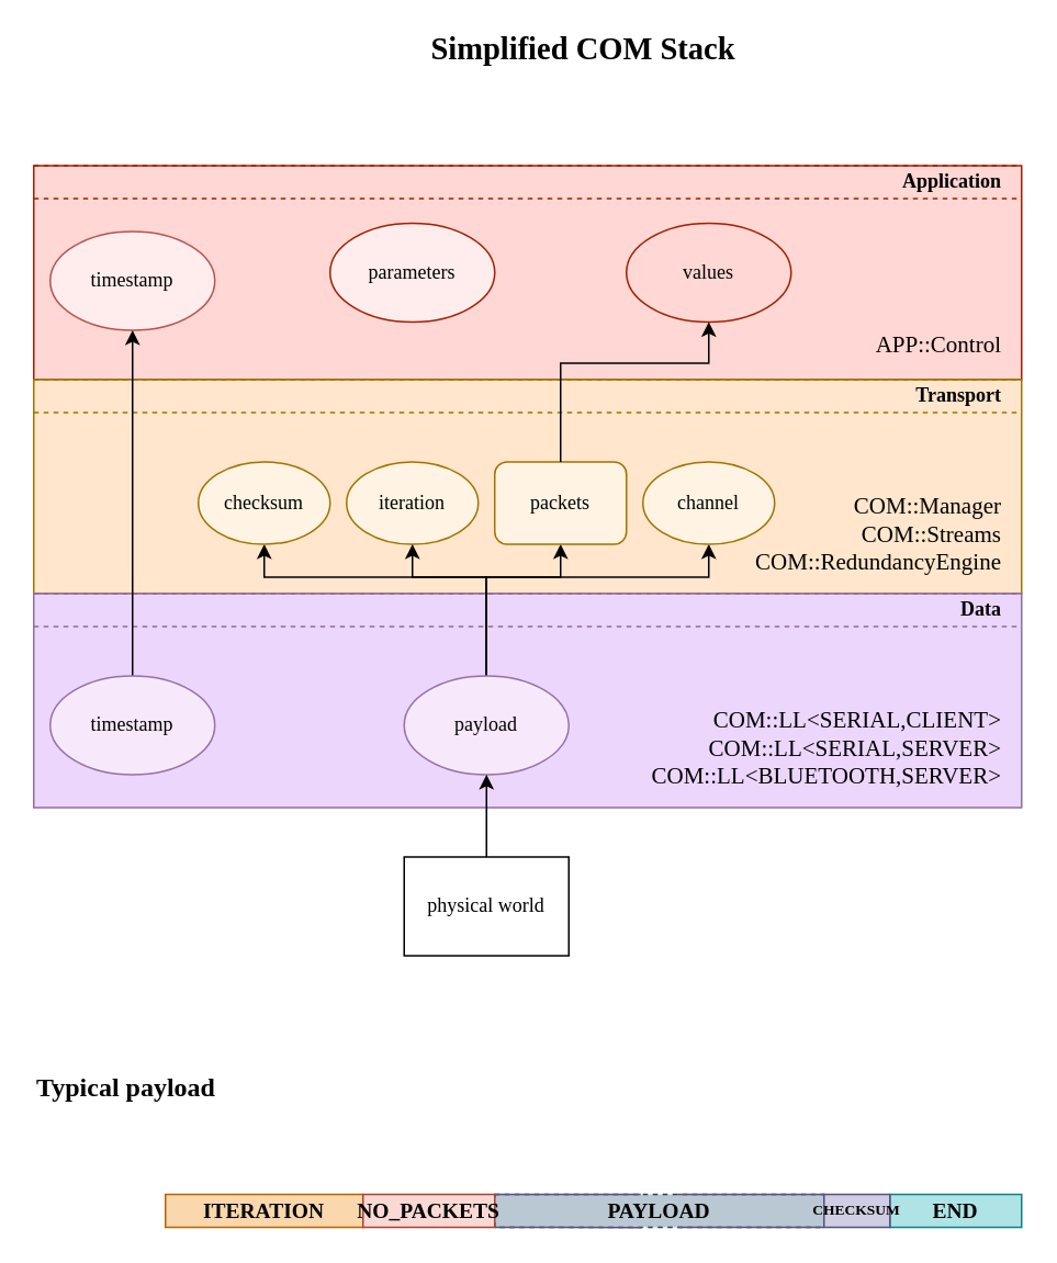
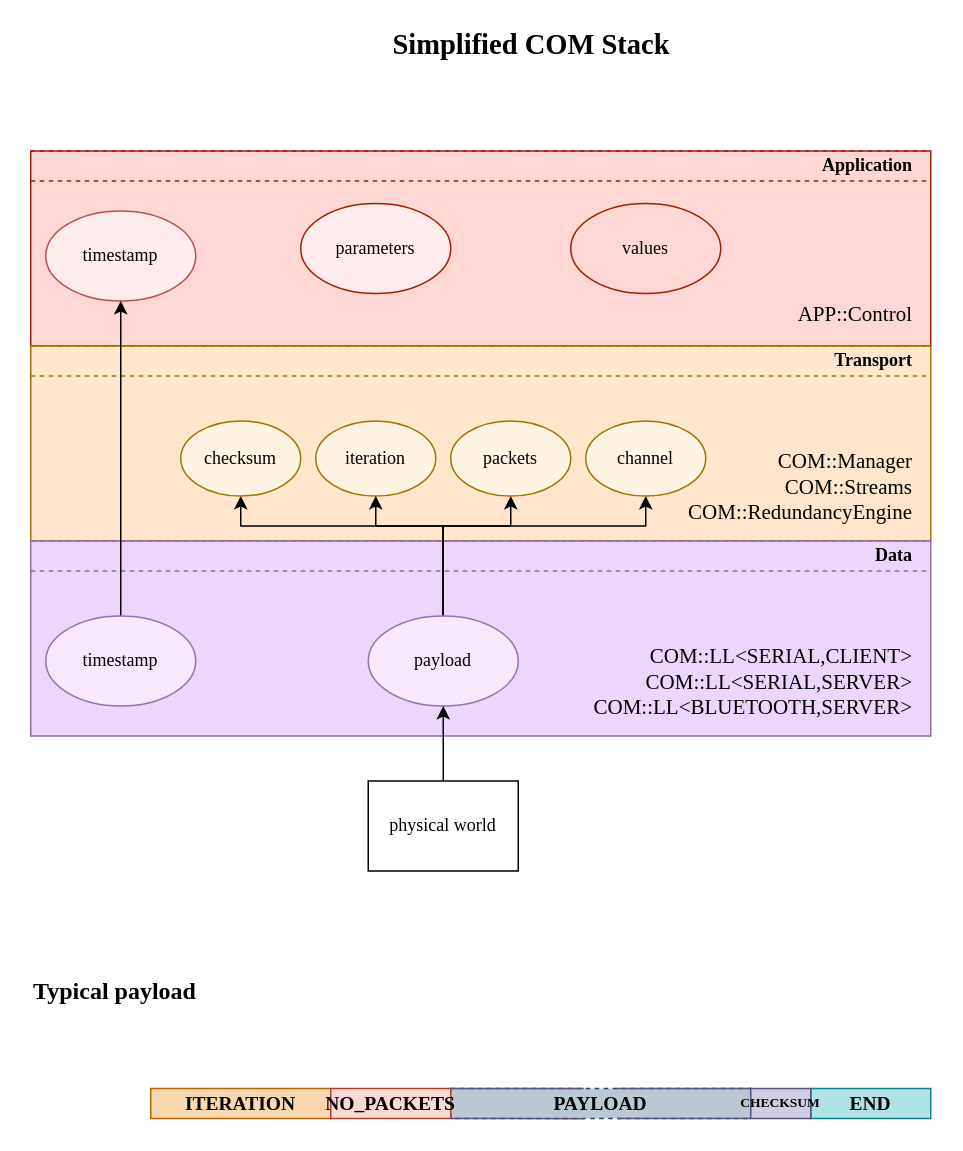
  <mxCell id="0" />
  <mxCell id="1" parent="0" />
  <mxCell id="2" value="PAYLOAD" style="rounded=0;whiteSpace=wrap;html=1;strokeColor=#23445d;fillColor=#bac8d3;fontFamily=Consolas;fontSize=13;align=center;fontStyle=1;dashed=1;" parent="1" vertex="1"><mxGeometry x="300" y="725" width="200" height="20" as="geometry" /></mxCell>
  <mxCell id="3" value="" style="rounded=0;whiteSpace=wrap;html=1;fontFamily=Consolas;fontSize=14;align=right;fillColor=#FFD7D4;strokeColor=#A12102;" parent="1" vertex="1"><mxGeometry x="20" y="100" width="600" height="130" as="geometry" /></mxCell>
  <mxCell id="4" value="" style="endArrow=none;dashed=1;html=1;fontFamily=Consolas;fillColor=#f8cecc;strokeColor=#A12102;" parent="1" edge="1"><mxGeometry width="50" height="50" relative="1" as="geometry"><mxPoint x="20" y="100" as="sourcePoint" /><mxPoint x="620" y="100" as="targetPoint" /></mxGeometry></mxCell>
  <mxCell id="5" value="Application" style="text;html=1;strokeColor=none;fillColor=none;align=right;verticalAlign=middle;whiteSpace=wrap;rounded=0;fontFamily=Consolas;fontStyle=1" parent="1" vertex="1"><mxGeometry x="530" y="100" width="80" height="20" as="geometry" /></mxCell>
  <mxCell id="6" value="values" style="ellipse;whiteSpace=wrap;html=1;fontFamily=Consolas;strokeColor=#A12102;fillColor=#ffd7d4;" parent="1" vertex="1"><mxGeometry x="380" y="135" width="100" height="60" as="geometry" /></mxCell>
  <mxCell id="7" value="timestamp" style="ellipse;whiteSpace=wrap;html=1;fontFamily=Consolas;strokeColor=#b85450;fillColor=#FFEDED;" parent="1" vertex="1"><mxGeometry x="30" y="140" width="100" height="60" as="geometry" /></mxCell>
  <mxCell id="8" value="APP::Control" style="text;html=1;strokeColor=none;fillColor=none;align=right;verticalAlign=middle;whiteSpace=wrap;rounded=0;fontFamily=Consolas;fontSize=14;" parent="1" vertex="1"><mxGeometry x="530" y="200" width="80" height="20" as="geometry" /></mxCell>
  <mxCell id="9" value="" style="endArrow=none;dashed=1;html=1;fontFamily=Consolas;fillColor=#f8cecc;strokeColor=#A12102;" parent="1" edge="1"><mxGeometry width="50" height="50" relative="1" as="geometry"><mxPoint x="20" y="120" as="sourcePoint" /><mxPoint x="620" y="120" as="targetPoint" /></mxGeometry></mxCell>
  <mxCell id="10" value="parameters" style="ellipse;whiteSpace=wrap;html=1;fontFamily=Consolas;strokeColor=#A12102;fillColor=#FFEDED;" parent="1" vertex="1"><mxGeometry x="200" y="135" width="100" height="60" as="geometry" /></mxCell>
  <mxCell id="11" value="" style="rounded=0;whiteSpace=wrap;html=1;fontFamily=Consolas;fontSize=14;align=right;fillColor=#ffe6cc;strokeColor=#A17400;" parent="1" vertex="1"><mxGeometry x="20" y="230" width="600" height="130" as="geometry" /></mxCell>
  <mxCell id="12" value="" style="endArrow=none;dashed=1;html=1;fontFamily=Consolas;fillColor=#d5e8d4;strokeColor=#A17400;" parent="1" edge="1"><mxGeometry width="50" height="50" relative="1" as="geometry"><mxPoint x="20" y="230" as="sourcePoint" /><mxPoint x="620" y="230" as="targetPoint" /></mxGeometry></mxCell>
  <mxCell id="13" value="" style="endArrow=none;dashed=1;html=1;fontFamily=Consolas;fillColor=#d5e8d4;strokeColor=#A17400;" parent="1" edge="1"><mxGeometry width="50" height="50" relative="1" as="geometry"><mxPoint x="20" y="250" as="sourcePoint" /><mxPoint x="620" y="250" as="targetPoint" /></mxGeometry></mxCell>
  <mxCell id="14" value="Transport" style="text;html=1;strokeColor=none;fillColor=none;align=right;verticalAlign=middle;whiteSpace=wrap;rounded=0;fontFamily=Consolas;fontStyle=1" parent="1" vertex="1"><mxGeometry x="570" y="230" width="40" height="20" as="geometry" /></mxCell>
  <mxCell id="15" value="COM::Manager&lt;br&gt;COM::Streams&lt;br&gt;COM::RedundancyEngine" style="text;html=1;strokeColor=none;fillColor=none;align=right;verticalAlign=middle;whiteSpace=wrap;rounded=0;fontFamily=Consolas;fontSize=14;" parent="1" vertex="1"><mxGeometry x="470" y="300" width="140" height="50" as="geometry" /></mxCell>
  <mxCell id="16" value="iteration" style="ellipse;whiteSpace=wrap;html=1;fontFamily=Consolas;fillColor=#FFF3E3;strokeColor=#A17400;" parent="1" vertex="1"><mxGeometry x="210" y="280" width="80" height="50" as="geometry" /></mxCell>
  <mxCell id="17" value="" style="rounded=0;whiteSpace=wrap;html=1;fontFamily=Consolas;fontSize=14;align=right;strokeColor=#8F6E9E;fillColor=#ECD6FC;" parent="1" vertex="1"><mxGeometry x="20" y="360" width="600" height="130" as="geometry" /></mxCell>
  <mxCell id="18" style="edgeStyle=orthogonalEdgeStyle;rounded=0;orthogonalLoop=1;jettySize=auto;html=1;exitX=0.5;exitY=0;exitDx=0;exitDy=0;entryX=0.5;entryY=1;entryDx=0;entryDy=0;" parent="1" source="22" target="16" edge="1"><mxGeometry relative="1" as="geometry"><Array as="points"><mxPoint x="295" y="350" /><mxPoint x="250" y="350" /></Array></mxGeometry></mxCell>
  <mxCell id="19" style="edgeStyle=orthogonalEdgeStyle;rounded=0;orthogonalLoop=1;jettySize=auto;html=1;exitX=0.5;exitY=0;exitDx=0;exitDy=0;entryX=0.5;entryY=1;entryDx=0;entryDy=0;" parent="1" source="22" target="27" edge="1"><mxGeometry relative="1" as="geometry"><Array as="points"><mxPoint x="295" y="350" /><mxPoint x="340" y="350" /></Array></mxGeometry></mxCell>
  <mxCell id="20" style="edgeStyle=orthogonalEdgeStyle;rounded=0;orthogonalLoop=1;jettySize=auto;html=1;exitX=0.5;exitY=0;exitDx=0;exitDy=0;entryX=0.5;entryY=1;entryDx=0;entryDy=0;" parent="1" source="22" target="29" edge="1"><mxGeometry relative="1" as="geometry"><Array as="points"><mxPoint x="295" y="350" /><mxPoint x="430" y="350" /></Array></mxGeometry></mxCell>
  <mxCell id="21" style="edgeStyle=orthogonalEdgeStyle;rounded=0;orthogonalLoop=1;jettySize=auto;html=1;exitX=0.5;exitY=0;exitDx=0;exitDy=0;entryX=0.5;entryY=1;entryDx=0;entryDy=0;fontFamily=Consolas;fontSize=9;" parent="1" source="22" target="42" edge="1"><mxGeometry relative="1" as="geometry"><Array as="points"><mxPoint x="295" y="350" /><mxPoint x="160" y="350" /></Array></mxGeometry></mxCell>
  <mxCell id="22" value="payload" style="ellipse;whiteSpace=wrap;html=1;fontFamily=Consolas;strokeColor=#9673a6;fillColor=#F7E8FC;" parent="1" vertex="1"><mxGeometry x="245" y="410" width="100" height="60" as="geometry" /></mxCell>
  <mxCell id="23" value="" style="endArrow=none;dashed=1;html=1;fontFamily=Consolas;fillColor=#dae8fc;strokeColor=#8F6E9E;" parent="1" edge="1"><mxGeometry width="50" height="50" relative="1" as="geometry"><mxPoint x="20" y="380" as="sourcePoint" /><mxPoint x="620" y="380" as="targetPoint" /></mxGeometry></mxCell>
  <mxCell id="24" value="" style="endArrow=none;dashed=1;html=1;fontFamily=Consolas;fillColor=#dae8fc;strokeColor=#8F6E9E;" parent="1" edge="1"><mxGeometry width="50" height="50" relative="1" as="geometry"><mxPoint x="20" y="360" as="sourcePoint" /><mxPoint x="620" y="360" as="targetPoint" /></mxGeometry></mxCell>
  <mxCell id="25" value="Data" style="text;html=1;strokeColor=none;fillColor=none;align=right;verticalAlign=middle;whiteSpace=wrap;rounded=0;fontFamily=Consolas;fontStyle=1" parent="1" vertex="1"><mxGeometry x="570" y="360" width="40" height="20" as="geometry" /></mxCell>
  <mxCell id="26" value="Simplified COM Stack" style="text;html=1;strokeColor=none;fillColor=none;align=center;verticalAlign=middle;whiteSpace=wrap;rounded=0;fontFamily=Consolas;fontSize=19;fontStyle=1" parent="1" vertex="1"><mxGeometry x="238" y="20" width="232" height="20" as="geometry" /></mxCell>
- <mxCell id="27" value="packets" style="whiteSpace=wrap;html=1;fontFamily=Consolas;fillColor=#FFF3E3;strokeColor=#A17400;rounded=1;" parent="1" vertex="1"><mxGeometry x="300" y="280" width="80" height="50" as="geometry" /></mxCell>
- <mxCell id="28" style="edgeStyle=orthogonalEdgeStyle;rounded=0;orthogonalLoop=1;jettySize=auto;html=1;exitX=0.5;exitY=0;exitDx=0;exitDy=0;entryX=0.5;entryY=1;entryDx=0;entryDy=0;" parent="1" source="27" target="6" edge="1"><mxGeometry relative="1" as="geometry"><Array as="points"><mxPoint x="340" y="220" /><mxPoint x="430" y="220" /></Array></mxGeometry></mxCell>
+ <mxCell id="27" value="packets" style="ellipse;whiteSpace=wrap;html=1;fontFamily=Consolas;fillColor=#FFF3E3;strokeColor=#A17400;" parent="1" vertex="1"><mxGeometry x="300" y="280" width="80" height="50" as="geometry" /></mxCell>
  <mxCell id="29" value="channel" style="ellipse;whiteSpace=wrap;html=1;fontFamily=Consolas;fillColor=#FFF3E3;strokeColor=#A17400;" parent="1" vertex="1"><mxGeometry x="390" y="280" width="80" height="50" as="geometry" /></mxCell>
  <mxCell id="30" value="COM::LL&amp;lt;SERIAL,CLIENT&amp;gt;&lt;br&gt;COM::LL&amp;lt;SERIAL,SERVER&amp;gt;&lt;br&gt;COM::LL&amp;lt;BLUETOOTH,SERVER&amp;gt;" style="text;html=1;strokeColor=none;fillColor=none;align=right;verticalAlign=middle;whiteSpace=wrap;rounded=0;fontFamily=Consolas;fontSize=14;" parent="1" vertex="1"><mxGeometry x="400" y="430" width="210" height="50" as="geometry" /></mxCell>
  <mxCell id="31" style="edgeStyle=orthogonalEdgeStyle;rounded=0;orthogonalLoop=1;jettySize=auto;html=1;exitX=0.5;exitY=0;exitDx=0;exitDy=0;entryX=0.5;entryY=1;entryDx=0;entryDy=0;fontSize=8;" parent="1" source="32" target="7" edge="1"><mxGeometry relative="1" as="geometry" /></mxCell>
  <mxCell id="32" value="timestamp" style="ellipse;whiteSpace=wrap;html=1;fontFamily=Consolas;strokeColor=#9673a6;fillColor=#F7E8FC;" parent="1" vertex="1"><mxGeometry x="30" y="410" width="100" height="60" as="geometry" /></mxCell>
  <mxCell id="33" value="Typical payload" style="text;html=1;strokeColor=none;fillColor=none;align=left;verticalAlign=middle;whiteSpace=wrap;rounded=0;fontFamily=Consolas;fontStyle=1;fontSize=16;" parent="1" vertex="1"><mxGeometry x="20" y="650" width="150" height="20" as="geometry" /></mxCell>
  <mxCell id="34" value="END" style="rounded=0;whiteSpace=wrap;html=1;strokeColor=#0e8088;fillColor=#b0e3e6;fontFamily=Consolas;fontSize=13;align=center;fontStyle=1" parent="1" vertex="1"><mxGeometry x="540" y="725" width="80" height="20" as="geometry" /></mxCell>
  <mxCell id="35" value="ITERATION" style="rounded=0;whiteSpace=wrap;html=1;strokeColor=#b46504;fillColor=#fad7ac;fontFamily=Consolas;fontSize=13;align=center;fontStyle=1" parent="1" vertex="1"><mxGeometry x="100" y="725" width="120" height="20" as="geometry" /></mxCell>
  <mxCell id="36" value="NO_PACKETS" style="rounded=0;whiteSpace=wrap;html=1;strokeColor=#ae4132;fillColor=#fad9d5;fontFamily=Consolas;fontSize=13;align=center;fontStyle=1" parent="1" vertex="1"><mxGeometry x="220" y="725" width="80" height="20" as="geometry" /></mxCell>
  <mxCell id="37" value="" style="endArrow=none;html=1;fontFamily=Consolas;fontSize=13;strokeColor=#56517E;exitX=1;exitY=1;exitDx=0;exitDy=0;entryX=0.446;entryY=1.005;entryDx=0;entryDy=0;entryPerimeter=0;" parent="1" source="36" target="2" edge="1"><mxGeometry width="50" height="50" relative="1" as="geometry"><mxPoint x="320" y="785" as="sourcePoint" /><mxPoint x="470" y="755" as="targetPoint" /></mxGeometry></mxCell>
  <mxCell id="38" value="" style="endArrow=none;html=1;fontFamily=Consolas;fontSize=13;strokeColor=#56517E;exitX=0;exitY=0;exitDx=0;exitDy=0;entryX=0.555;entryY=-0.003;entryDx=0;entryDy=0;entryPerimeter=0;" parent="1" source="41" target="2" edge="1"><mxGeometry width="50" height="50" relative="1" as="geometry"><mxPoint x="300" y="725" as="sourcePoint" /><mxPoint x="520" y="755" as="targetPoint" /></mxGeometry></mxCell>
  <mxCell id="39" value="" style="endArrow=none;html=1;fontFamily=Consolas;fontSize=13;strokeColor=#56517E;exitX=0;exitY=1;exitDx=0;exitDy=0;entryX=0.555;entryY=0.999;entryDx=0;entryDy=0;entryPerimeter=0;" parent="1" source="41" target="2" edge="1"><mxGeometry width="50" height="50" relative="1" as="geometry"><mxPoint x="300" y="725" as="sourcePoint" /><mxPoint x="499" y="755" as="targetPoint" /></mxGeometry></mxCell>
  <mxCell id="40" value="" style="endArrow=none;html=1;fontFamily=Consolas;fontSize=13;strokeColor=#56517E;entryX=1;entryY=0;entryDx=0;entryDy=0;exitX=0.443;exitY=0.003;exitDx=0;exitDy=0;exitPerimeter=0;" parent="1" source="2" target="36" edge="1"><mxGeometry width="50" height="50" relative="1" as="geometry"><mxPoint x="470" y="715" as="sourcePoint" /><mxPoint x="520" y="755" as="targetPoint" /></mxGeometry></mxCell>
  <mxCell id="41" value="CHECKSUM" style="rounded=0;whiteSpace=wrap;html=1;strokeColor=#56517e;fillColor=#d0cee2;fontFamily=Consolas;fontSize=9;align=center;fontStyle=1" parent="1" vertex="1"><mxGeometry x="500" y="725" width="40" height="20" as="geometry" /></mxCell>
  <mxCell id="42" value="checksum" style="ellipse;whiteSpace=wrap;html=1;fontFamily=Consolas;fillColor=#FFF3E3;strokeColor=#A17400;" parent="1" vertex="1"><mxGeometry x="120" y="280" width="80" height="50" as="geometry" /></mxCell>
  <mxCell id="43" style="edgeStyle=orthogonalEdgeStyle;rounded=0;orthogonalLoop=1;jettySize=auto;html=1;entryX=0.5;entryY=1;entryDx=0;entryDy=0;fontSize=8;" parent="1" source="44" target="22" edge="1"><mxGeometry relative="1" as="geometry" /></mxCell>
  <mxCell id="44" value="physical world" style="whiteSpace=wrap;html=1;fontFamily=Consolas;rounded=0;" parent="1" vertex="1"><mxGeometry x="245" y="520" width="100" height="60" as="geometry" /></mxCell>
